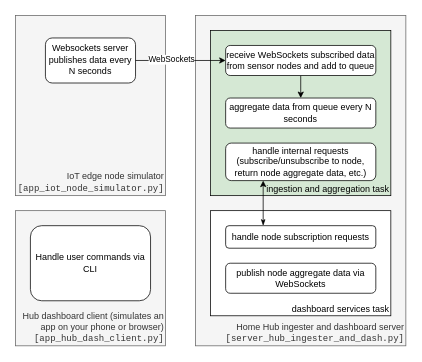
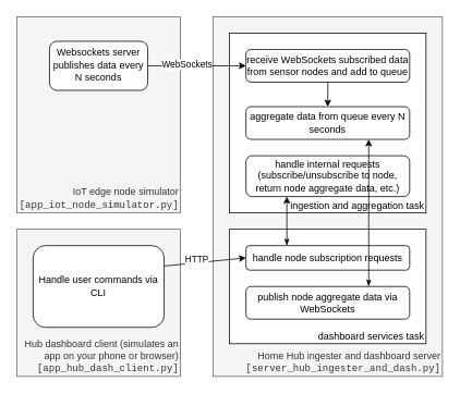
  <mxCell id="0" />
  <mxCell id="1" parent="0" />
  <mxCell id="2" value="IoT edge node simulator&lt;br&gt;&lt;font face=&quot;Courier New&quot;&gt;[app_iot_node_simulator.py]&lt;/font&gt;" style="rounded=0;whiteSpace=wrap;html=1;fillColor=#f5f5f5;fontColor=#333333;strokeColor=#666666;align=right;labelPosition=center;verticalLabelPosition=middle;verticalAlign=bottom;" parent="1" vertex="1"><mxGeometry x="20" y="20" width="200" height="240" as="geometry" /></mxCell>
  <mxCell id="3" value="Home Hub ingester and dashboard server&lt;br&gt;&lt;font face=&quot;Courier New&quot;&gt;[server_hub_ingester_and_dash.py]&lt;/font&gt;" style="rounded=0;whiteSpace=wrap;html=1;fillColor=#f5f5f5;fontColor=#333333;strokeColor=#666666;align=right;labelPosition=center;verticalLabelPosition=middle;verticalAlign=bottom;" parent="1" vertex="1"><mxGeometry x="260" y="20" width="280" height="440" as="geometry" /></mxCell>
  <mxCell id="4" value="Hub dashboard client (simulates an app on your phone or browser)&lt;br&gt;&lt;font face=&quot;Courier New&quot;&gt;[app_hub_dash_client.py]&lt;/font&gt;" style="rounded=0;whiteSpace=wrap;html=1;fillColor=#f5f5f5;fontColor=#333333;strokeColor=#666666;align=right;labelPosition=center;verticalLabelPosition=middle;verticalAlign=bottom;" parent="1" vertex="1"><mxGeometry x="20" y="280" width="200" height="180" as="geometry" /></mxCell>
  <mxCell id="5" value="&lt;font face=&quot;Helvetica&quot;&gt;Websockets server publishes data every N seconds&lt;/font&gt;" style="rounded=1;whiteSpace=wrap;html=1;fontFamily=Courier New;" parent="1" vertex="1"><mxGeometry x="60" y="50" width="120" height="60" as="geometry" /></mxCell>
- <mxCell id="6" value="ingestion and aggregation task" style="rounded=0;whiteSpace=wrap;html=1;fontFamily=Helvetica;verticalAlign=bottom;align=right;fillColor=#d5e8d4;" parent="1" vertex="1"><mxGeometry x="280" y="40" width="240" height="220" as="geometry" /></mxCell>
+ <mxCell id="6" value="ingestion and aggregation task" style="rounded=0;whiteSpace=wrap;html=1;fontFamily=Helvetica;verticalAlign=bottom;align=right;" parent="1" vertex="1"><mxGeometry x="280" y="40" width="240" height="220" as="geometry" /></mxCell>
  <mxCell id="7" style="edgeStyle=none;html=1;exitX=0.5;exitY=1;exitDx=0;exitDy=0;entryX=0.5;entryY=0;entryDx=0;entryDy=0;fontFamily=Helvetica;" parent="1" source="8" target="11" edge="1"><mxGeometry relative="1" as="geometry" /></mxCell>
  <mxCell id="8" value="receive WebSockets subscribed data from sensor nodes and add to queue" style="rounded=1;whiteSpace=wrap;html=1;fontFamily=Helvetica;" parent="1" vertex="1"><mxGeometry x="300" y="60" width="200" height="40" as="geometry" /></mxCell>
  <mxCell id="9" style="edgeStyle=none;html=1;exitX=1;exitY=0.5;exitDx=0;exitDy=0;entryX=0;entryY=0.5;entryDx=0;entryDy=0;fontFamily=Helvetica;" parent="1" source="5" target="8" edge="1"><mxGeometry relative="1" as="geometry" /></mxCell>
  <mxCell id="10" value="WebSockets" style="edgeLabel;html=1;align=center;verticalAlign=middle;resizable=0;points=[];fontFamily=Helvetica;" parent="9" vertex="1" connectable="0"><mxGeometry x="-0.217" y="2" relative="1" as="geometry"><mxPoint as="offset" /></mxGeometry></mxCell>
  <mxCell id="11" value="aggregate data from queue every N seconds" style="rounded=1;whiteSpace=wrap;html=1;fontFamily=Helvetica;" parent="1" vertex="1"><mxGeometry x="300" y="130" width="200" height="40" as="geometry" /></mxCell>
  <mxCell id="12" value="handle internal requests (subscribe/unsubscribe to node, return node aggregate data, etc.)" style="rounded=1;whiteSpace=wrap;html=1;fontFamily=Helvetica;" parent="1" vertex="1"><mxGeometry x="300" y="190" width="200" height="50" as="geometry" /></mxCell>
  <mxCell id="13" value="dashboard services task" style="rounded=0;whiteSpace=wrap;html=1;fontFamily=Helvetica;verticalAlign=bottom;align=right;" parent="1" vertex="1"><mxGeometry x="280" y="280" width="240" height="140" as="geometry" /></mxCell>
  <mxCell id="14" style="edgeStyle=none;html=1;exitX=0.25;exitY=0;exitDx=0;exitDy=0;entryX=0.25;entryY=1;entryDx=0;entryDy=0;startArrow=classicThin;startFill=1;" edge="1" parent="1" source="15" target="12"><mxGeometry relative="1" as="geometry" /></mxCell>
  <mxCell id="15" value="handle node subscription requests" style="rounded=1;whiteSpace=wrap;html=1;fontFamily=Helvetica;" parent="1" vertex="1"><mxGeometry x="300" y="300" width="200" height="30" as="geometry" /></mxCell>
+ <mxCell id="16" style="edgeStyle=none;html=1;exitX=0.75;exitY=0;exitDx=0;exitDy=0;entryX=0.75;entryY=1;entryDx=0;entryDy=0;startArrow=classicThin;startFill=1;" edge="1" parent="1" source="17" target="11"><mxGeometry relative="1" as="geometry" /></mxCell>
  <mxCell id="17" value="publish node aggregate data via WebSockets" style="rounded=1;whiteSpace=wrap;html=1;fontFamily=Helvetica;" parent="1" vertex="1"><mxGeometry x="300" y="350" width="200" height="40" as="geometry" /></mxCell>
+ <mxCell id="18" style="edgeStyle=none;html=1;exitX=1;exitY=0.25;exitDx=0;exitDy=0;entryX=0;entryY=0.5;entryDx=0;entryDy=0;fontFamily=Helvetica;" parent="1" source="20" target="15" edge="1"><mxGeometry relative="1" as="geometry" /></mxCell>
+ <mxCell id="19" value="HTTP" style="edgeLabel;html=1;align=center;verticalAlign=middle;resizable=0;points=[];fontFamily=Helvetica;" parent="18" vertex="1" connectable="0"><mxGeometry x="-0.21" y="5" relative="1" as="geometry"><mxPoint as="offset" /></mxGeometry></mxCell>
  <mxCell id="20" value="&lt;font face=&quot;Helvetica&quot;&gt;Handle user commands via CLI&lt;/font&gt;" style="rounded=1;whiteSpace=wrap;html=1;fontFamily=Courier New;" parent="1" vertex="1"><mxGeometry x="40" y="300" width="160" height="100" as="geometry" /></mxCell>
